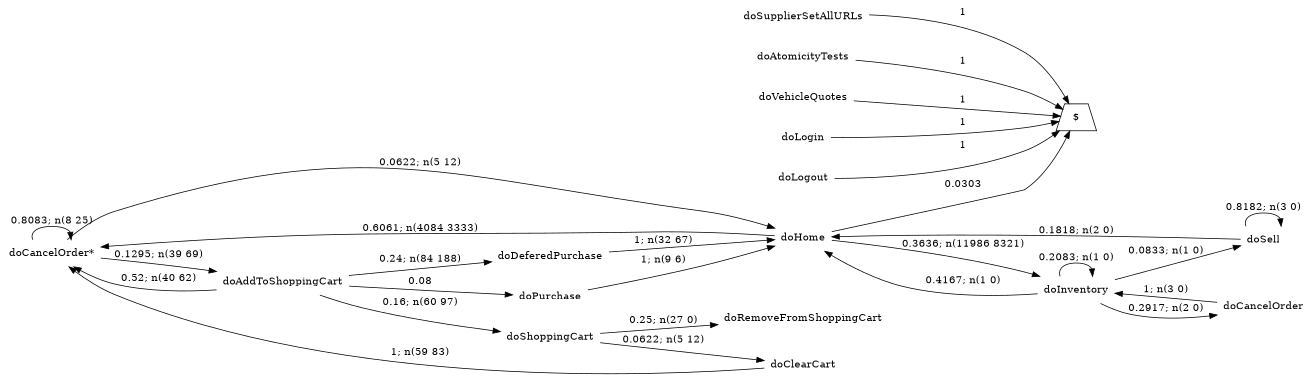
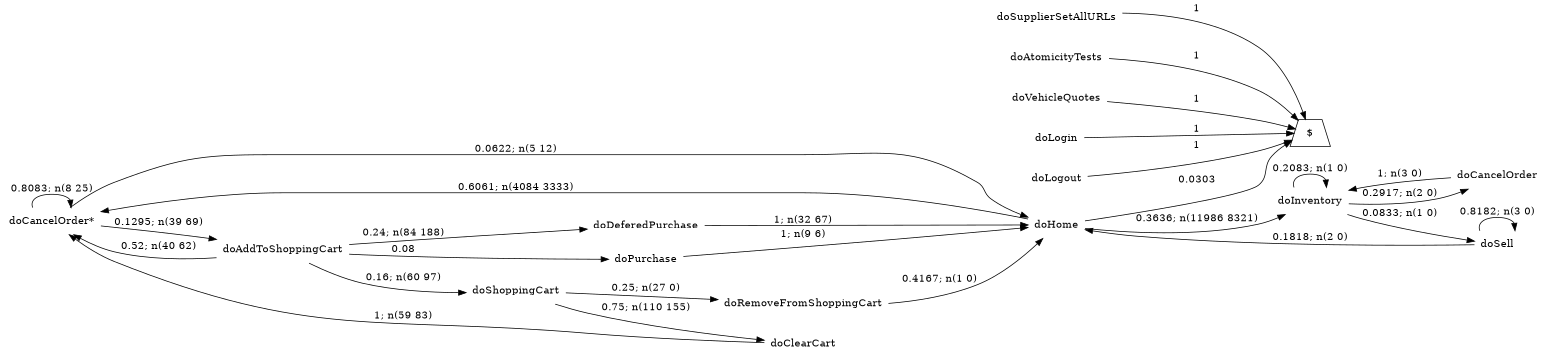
  digraph {
    rankdir=LR
    node [shape=none]
    edge [style=solid]
    n1 [label="doCancelOrder*"]
    n2 [label=doAddToShoppingCart]
    n3 [label=doHome]
    n4 [label=doDeferedPurchase]
    n5 [label=doShoppingCart]
    n6 [label=doPurchase]
    "$" [shape=trapezium]
    n8 [label=doInventory]
    n9 [label=doSupplierSetAllURLs]
    n10 [label=doAtomicityTests]
    n11 [label=doVehicleQuotes]
    n12 [label=doLogin]
    n13 [label=doClearCart]
    n14 [label=doRemoveFromShoppingCart]
    n15 [label=doSell]
    n16 [label=doCancelOrder]
    n17 [label=doLogout]
    n1 -> n1 [label="0.8083; n(8 25)"]
    n1 -> n2 [label="0.1295; n(39 69)"]
    n1 -> n3 [label="0.0622; n(5 12)"]
    n2 -> n1 [label="0.52; n(40 62)"]
    n2 -> n4 [label="0.24; n(84 188)"]
    n2 -> n5 [label="0.16; n(60 97)"]
    n2 -> n6 [label=0.08]
    n3 -> n1 [label="0.6061; n(4084 3333)"]
    n3 -> "$" [label=0.0303]
    n3 -> n8 [label="0.3636; n(11986 8321)"]
    n4 -> n3 [label="1; n(32 67)"]
-   n5 -> n13 [label="0.0622; n(5 12)"]
+   n5 -> n13 [label="0.75; n(110 155)"]
    n5 -> n14 [label="0.25; n(27 0)"]
    n6 -> n3 [label="1; n(9 6)"]
-   n8 -> n3 [label="0.4167; n(1 0)"]
+   n14 -> n3 [label="0.4167; n(1 0)"]
    n8 -> n8 [label="0.2083; n(1 0)"]
    n8 -> n15 [label="0.0833; n(1 0)"]
    n8 -> n16 [label="0.2917; n(2 0)"]
    n9 -> "$" [label=1]
    n10 -> "$" [label=1]
    n11 -> "$" [label=1]
    n12 -> "$" [label=1]
    n13 -> n1 [label="1; n(59 83)"]
    n15 -> n3 [label="0.1818; n(2 0)"]
    n15 -> n15 [label="0.8182; n(3 0)"]
    n16 -> n8 [label="1; n(3 0)"]
    n17 -> "$" [label=1]
  }
